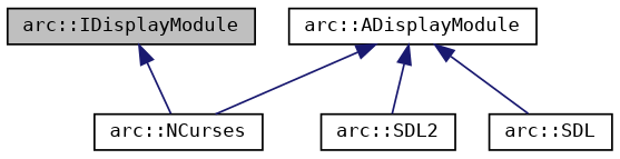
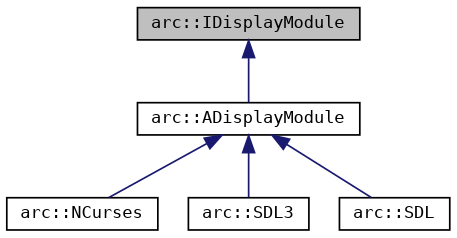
  digraph {
    fontname="DejaVu Sans Mono"
    node [color=black fillcolor=white fontname="DejaVu Sans Mono" fontsize=10 shape=record style=filled]
    edge [color=midnightblue dir=back fontname="DejaVu Sans Mono" fontsize=10 labelfontname=Helvetica labelfontsize=10 style=solid]
    n1 [fillcolor=grey75 fontcolor=black height=0.2 label="arc::IDisplayModule" width=0.4]
    n2 [height=0.2 label="arc::ADisplayModule" width=0.4]
    n3 [height=0.2 label="arc::NCurses" width=0.4]
-   n4 [height=0.2 label="arc::SDL2" width=0.4]
+   n4 [height=0.2 label="arc::SDL3" width=0.4]
    n5 [height=0.2 label="arc::SDL" width=0.4]
-   n1 -> n3
+   n1 -> n2
    n2 -> n3
    n2 -> n4
    n2 -> n5
  }
